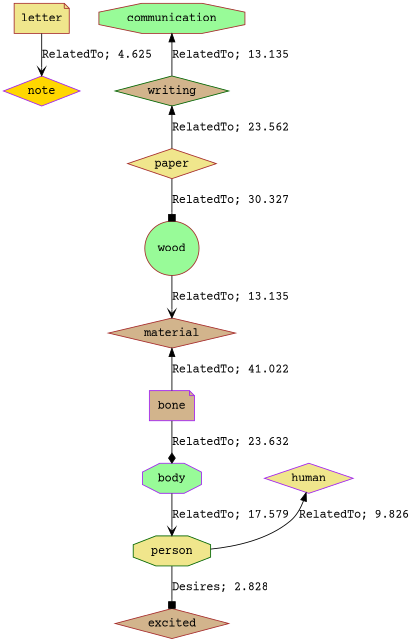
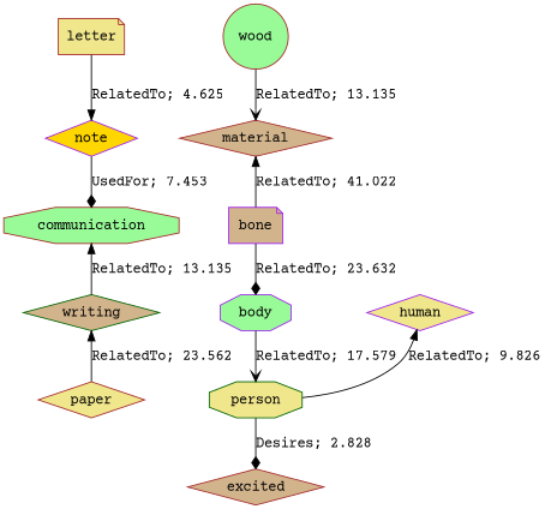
  digraph {
    fontname="Courier Prime"
    node [color=brown fillcolor=khaki fontname="Courier Prime" shape=diamond style=filled]
    edge [dir=forward fontname="Courier Prime"]
    n1 [label=letter shape=note]
    n2 [color=purple fillcolor=gold label=note]
    n3 [fillcolor=palegreen label=communication shape=octagon]
    n4 [color=darkgreen fillcolor=tan label=writing]
    n5 [label=paper]
    n6 [fillcolor=palegreen label=wood shape=circle]
    n7 [fillcolor=tan label=material]
    n8 [color=purple fillcolor=tan label=bone shape=note]
    n9 [color=purple fillcolor=palegreen label=body shape=octagon]
    n10 [color=darkgreen label=person shape=octagon]
    n11 [color=purple label=human]
    n12 [fillcolor=tan label=excited]
-   n1 -> n2 [arrowhead=vee label="RelatedTo; 4.625" weight=4.625]
+   n1 -> n2 [arrowhead=normal label="RelatedTo; 4.625" weight=4.625]
+   n2 -> n3 [arrowhead=diamond label="UsedFor; 7.453" weight=7.453]
    n3 -> n4 [dir=back label="RelatedTo; 13.135" weight=13.135]
    n4 -> n5 [dir=back label="RelatedTo; 23.562" weight=23.562]
-   n5 -> n6 [arrowhead=box label="RelatedTo; 30.327" weight=30.327]
    n6 -> n7 [arrowhead=vee label="RelatedTo; 13.135" weight=38.649]
    n7 -> n8 [dir=back label="RelatedTo; 41.022" weight=41.022]
    n8 -> n9 [arrowhead=diamond label="RelatedTo; 23.632" weight=23.632]
    n9 -> n10 [arrowhead=vee label="RelatedTo; 17.579" weight=17.579]
-   n10 -> n12 [arrowhead=box label="Desires; 2.828" weight=2.828]
+   n10 -> n12 [arrowhead=diamond label="Desires; 2.828" weight=2.828]
    n11 -> n10 [dir=back label="RelatedTo; 9.826" weight=9.826]
  }
